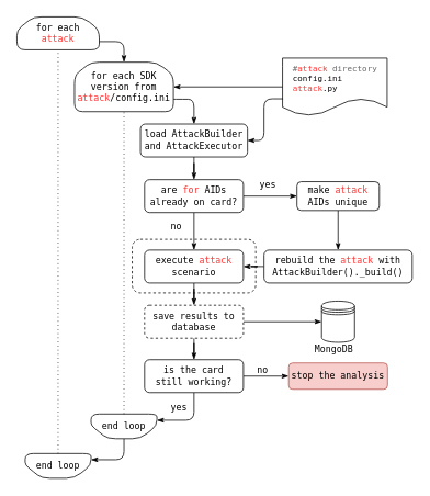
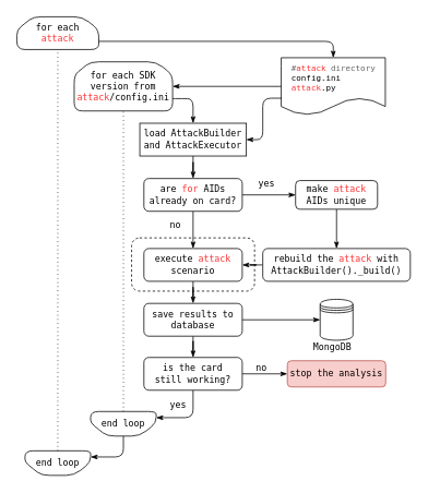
  <mxCell id="0" />
  <mxCell id="1" parent="0" />
  <mxCell id="2" value="" style="rounded=1;whiteSpace=wrap;html=1;shadow=0;strokeWidth=1;fillColor=none;fontFamily=monospace;fontSize=11;align=center;dashed=1;" parent="1" vertex="1"><mxGeometry x="160" y="290" width="150" height="65" as="geometry" /></mxCell>
  <mxCell id="3" style="edgeStyle=orthogonalEdgeStyle;rounded=0;orthogonalLoop=1;jettySize=auto;html=1;entryX=0.5;entryY=0;entryDx=0;entryDy=0;endArrow=classicThin;endFill=1;fontFamily=monospace;fontSize=11;" parent="1" source="4" target="7" edge="1"><mxGeometry relative="1" as="geometry" /></mxCell>
- <mxCell id="4" value="&lt;div style=&quot;font-size: 11px;&quot;&gt;load AttackBuilder&lt;/div&gt;&lt;div style=&quot;font-size: 11px;&quot;&gt;and AttackExecutor&lt;br style=&quot;font-size: 11px;&quot;&gt;&lt;/div&gt;" style="rounded=1;whiteSpace=wrap;html=1;shadow=0;strokeWidth=1;fontFamily=monospace;fontSize=11;align=center;" parent="1" vertex="1"><mxGeometry x="170" y="150" width="130" height="40" as="geometry" /></mxCell>
+ <mxCell id="4" value="&lt;div style=&quot;font-size: 11px;&quot;&gt;load AttackBuilder&lt;/div&gt;&lt;div style=&quot;font-size: 11px;&quot;&gt;and AttackExecutor&lt;br style=&quot;font-size: 11px;&quot;&gt;&lt;/div&gt;" style="whiteSpace=wrap;html=1;shadow=0;strokeWidth=1;fontFamily=monospace;fontSize=11;align=center;rounded=0;" parent="1" vertex="1"><mxGeometry x="170" y="150" width="130" height="40" as="geometry" /></mxCell>
  <mxCell id="5" style="edgeStyle=orthogonalEdgeStyle;rounded=0;orthogonalLoop=1;jettySize=auto;html=1;endArrow=classicThin;endFill=1;fontFamily=monospace;fontSize=11;" parent="1" source="7" target="17" edge="1"><mxGeometry relative="1" as="geometry" /></mxCell>
  <mxCell id="6" style="edgeStyle=orthogonalEdgeStyle;rounded=1;orthogonalLoop=1;jettySize=auto;html=1;entryX=0;entryY=0.5;entryDx=0;entryDy=0;endArrow=classicThin;endFill=1;fontFamily=monospace;fontSize=11;" parent="1" source="7" target="9" edge="1"><mxGeometry relative="1" as="geometry" /></mxCell>
  <mxCell id="7" value="are &lt;font style=&quot;font-size: 11px;&quot; color=&quot;#FF3333&quot;&gt;for&lt;/font&gt; AIDs already on card?" style="rounded=1;whiteSpace=wrap;html=1;shadow=0;strokeWidth=1;fontFamily=monospace;fontSize=11;align=center;flipV=0;" parent="1" vertex="1"><mxGeometry x="175" y="217.5" width="120" height="40" as="geometry" /></mxCell>
  <mxCell id="8" style="edgeStyle=orthogonalEdgeStyle;rounded=0;orthogonalLoop=1;jettySize=auto;html=1;endArrow=classicThin;endFill=1;fontFamily=monospace;fontSize=11;" parent="1" source="9" target="11" edge="1"><mxGeometry relative="1" as="geometry" /></mxCell>
  <mxCell id="9" value="&lt;div style=&quot;font-size: 11px;&quot;&gt;make &lt;font style=&quot;font-size: 11px;&quot; color=&quot;#FF3333&quot;&gt;attack&lt;/font&gt;&lt;/div&gt;&lt;div style=&quot;font-size: 11px;&quot;&gt;AIDs unique&lt;/div&gt;" style="rounded=1;whiteSpace=wrap;html=1;shadow=0;strokeWidth=1;fontFamily=monospace;fontSize=11;align=center;flipV=0;" parent="1" vertex="1"><mxGeometry x="360" y="220" width="100" height="35" as="geometry" /></mxCell>
  <mxCell id="10" style="edgeStyle=orthogonalEdgeStyle;rounded=1;orthogonalLoop=1;jettySize=auto;html=1;entryX=1;entryY=0.5;entryDx=0;entryDy=0;endArrow=classicThin;endFill=1;fontFamily=monospace;fontSize=11;" parent="1" source="11" target="17" edge="1"><mxGeometry relative="1" as="geometry" /></mxCell>
  <mxCell id="11" value="&lt;div style=&quot;font-size: 11px;&quot;&gt;rebuild the &lt;font style=&quot;font-size: 11px;&quot; color=&quot;#FF3333&quot;&gt;attack&lt;/font&gt; with AttackBuilder()._build()&lt;br style=&quot;font-size: 11px;&quot;&gt;&lt;/div&gt;" style="rounded=1;whiteSpace=wrap;html=1;shadow=0;strokeWidth=1;fontFamily=monospace;fontSize=11;align=center;" parent="1" vertex="1"><mxGeometry x="320" y="303" width="180" height="40" as="geometry" /></mxCell>
- <mxCell id="12" style="edgeStyle=orthogonalEdgeStyle;rounded=1;orthogonalLoop=1;jettySize=auto;html=1;entryX=0.5;entryY=0;entryDx=0;entryDy=0;endArrow=classicThin;endFill=1;fontFamily=monospace;fontSize=11;exitX=1;exitY=0.75;exitDx=0;exitDy=0;" parent="1" source="13" target="15" edge="1"><mxGeometry relative="1" as="geometry" /></mxCell>
+ <mxCell id="12" style="edgeStyle=orthogonalEdgeStyle;rounded=1;orthogonalLoop=1;jettySize=auto;html=1;endArrow=classicThin;endFill=1;fontFamily=monospace;fontSize=11;exitX=1;exitY=0.75;exitDx=0;exitDy=0;" parent="1" source="13" target="38" edge="1"><mxGeometry relative="1" as="geometry" /></mxCell>
  <mxCell id="13" value="for each &lt;font style=&quot;font-size: 11px;&quot; color=&quot;#FF3333&quot;&gt;attack&lt;/font&gt;" style="shape=loopLimit;whiteSpace=wrap;html=1;shadow=0;strokeWidth=1;fontFamily=monospace;fontSize=11;align=center;rounded=1;" parent="1" vertex="1"><mxGeometry x="20" width="100" height="40" as="geometry" y="20" /></mxCell>
  <mxCell id="14" style="edgeStyle=orthogonalEdgeStyle;rounded=1;orthogonalLoop=1;jettySize=auto;html=1;entryX=0.5;entryY=0;entryDx=0;entryDy=0;endArrow=classicThin;endFill=1;fontFamily=monospace;fontSize=11;exitX=0.991;exitY=0.749;exitDx=0;exitDy=0;exitPerimeter=0;" parent="1" source="15" target="4" edge="1"><mxGeometry relative="1" as="geometry"><mxPoint x="211" y="120" as="sourcePoint" /><Array as="points"><mxPoint x="211" y="120" /><mxPoint x="235" y="120" /></Array></mxGeometry></mxCell>
  <mxCell id="15" value="&lt;div style=&quot;font-size: 11px;&quot;&gt;for each SDK version from&lt;/div&gt;&lt;div style=&quot;font-size: 11px;&quot;&gt;&lt;font style=&quot;font-size: 11px;&quot; color=&quot;#FF3333&quot;&gt;attack&lt;/font&gt;/config.ini&lt;br style=&quot;font-size: 11px;&quot;&gt;&lt;/div&gt;" style="shape=loopLimit;whiteSpace=wrap;html=1;shadow=0;strokeWidth=1;fontFamily=monospace;fontSize=11;align=center;rounded=1;" parent="1" vertex="1"><mxGeometry x="90" y="75" width="120" height="60" as="geometry" /></mxCell>
  <mxCell id="16" style="edgeStyle=orthogonalEdgeStyle;rounded=0;orthogonalLoop=1;jettySize=auto;html=1;endArrow=classicThin;endFill=1;fontFamily=monospace;fontSize=11;" parent="1" source="17" target="27" edge="1"><mxGeometry relative="1" as="geometry" /></mxCell>
  <mxCell id="17" value="execute &lt;font style=&quot;font-size: 11px;&quot; color=&quot;#FF3333&quot;&gt;attack&lt;/font&gt; scenario" style="rounded=1;whiteSpace=wrap;html=1;shadow=0;strokeWidth=1;fontFamily=monospace;fontSize=11;align=center;" parent="1" vertex="1"><mxGeometry x="175" y="303" width="120" height="40" as="geometry" /></mxCell>
  <mxCell id="18" value="end loop" style="shape=loopLimit;whiteSpace=wrap;html=1;shadow=0;strokeWidth=1;fontFamily=monospace;fontSize=11;align=center;flipV=1;rounded=1;" parent="1" vertex="1"><mxGeometry x="30" y="550" width="80" height="30" as="geometry" /></mxCell>
  <mxCell id="19" style="edgeStyle=orthogonalEdgeStyle;rounded=1;orthogonalLoop=1;jettySize=auto;html=1;entryX=1;entryY=0.25;entryDx=0;entryDy=0;endArrow=classicThin;endFill=1;fontFamily=monospace;fontSize=11;" parent="1" source="20" target="18" edge="1"><mxGeometry relative="1" as="geometry" /></mxCell>
  <mxCell id="20" value="end loop" style="shape=loopLimit;whiteSpace=wrap;html=1;shadow=0;strokeWidth=1;fontFamily=monospace;fontSize=11;align=center;flipV=1;rounded=1;" parent="1" vertex="1"><mxGeometry x="110" y="502" width="80" height="30" as="geometry" /></mxCell>
  <mxCell id="21" value="" style="endArrow=none;dashed=1;html=1;fontFamily=monospace;fontSize=11;entryX=0.5;entryY=1;entryDx=0;entryDy=0;dashPattern=1 4;" parent="1" source="18" target="13" edge="1"><mxGeometry width="50" height="50" relative="1" as="geometry"><mxPoint x="140" y="560" as="sourcePoint" /><mxPoint x="190" y="510" as="targetPoint" /></mxGeometry></mxCell>
  <mxCell id="22" value="" style="endArrow=none;dashed=1;html=1;fontFamily=monospace;fontSize=11;entryX=0.5;entryY=1;entryDx=0;entryDy=0;exitX=0.5;exitY=0;exitDx=0;exitDy=0;dashPattern=1 4;" parent="1" source="20" target="15" edge="1"><mxGeometry width="50" height="50" relative="1" as="geometry"><mxPoint x="240" y="200" as="sourcePoint" /><mxPoint x="290" y="150" as="targetPoint" /></mxGeometry></mxCell>
  <mxCell id="23" value="yes" style="text;html=1;resizable=0;points=[];autosize=1;align=left;verticalAlign=top;spacingTop=-4;fontSize=11;fontFamily=monospace;" parent="1" vertex="1"><mxGeometry x="312.5" y="215" width="40" height="10" as="geometry" /></mxCell>
  <mxCell id="24" value="no" style="text;html=1;resizable=0;points=[];autosize=1;align=left;verticalAlign=top;spacingTop=-4;fontSize=11;fontFamily=monospace;" parent="1" vertex="1"><mxGeometry x="205" y="265.5" width="30" height="10" as="geometry" /></mxCell>
  <mxCell id="25" style="edgeStyle=orthogonalEdgeStyle;rounded=0;orthogonalLoop=1;jettySize=auto;html=1;endArrow=classicThin;endFill=1;fontFamily=monospace;fontSize=11;" parent="1" source="27" target="32" edge="1"><mxGeometry relative="1" as="geometry" /></mxCell>
  <mxCell id="26" style="edgeStyle=orthogonalEdgeStyle;rounded=0;orthogonalLoop=1;jettySize=auto;html=1;endArrow=classicThin;endFill=1;fontFamily=monospace;fontSize=11;" parent="1" source="27" target="28" edge="1"><mxGeometry relative="1" as="geometry" /></mxCell>
- <mxCell id="27" value="save results to database" style="rounded=1;whiteSpace=wrap;html=1;shadow=0;strokeWidth=1;fontFamily=monospace;fontSize=11;align=center;dashed=1;" parent="1" vertex="1"><mxGeometry x="175" y="370" width="120" height="40" as="geometry" /></mxCell>
+ <mxCell id="27" value="save results to database" style="rounded=1;whiteSpace=wrap;html=1;shadow=0;strokeWidth=1;fontFamily=monospace;fontSize=11;align=center;" parent="1" vertex="1"><mxGeometry x="175" y="370" width="120" height="40" as="geometry" /></mxCell>
  <mxCell id="28" value="" style="shape=datastore;whiteSpace=wrap;html=1;shadow=0;strokeWidth=1;fontFamily=monospace;fontSize=11;align=center;" parent="1" vertex="1"><mxGeometry x="390" y="365" width="40" height="50" as="geometry" /></mxCell>
  <mxCell id="29" value="&lt;div style=&quot;font-size: 11px;&quot;&gt;MongoDB&lt;/div&gt;" style="text;html=1;resizable=0;points=[];autosize=1;align=left;verticalAlign=top;spacingTop=-4;fontSize=11;fontFamily=monospace;" parent="1" vertex="1"><mxGeometry x="380" y="415" width="60" height="10" as="geometry" /></mxCell>
  <mxCell id="30" style="edgeStyle=orthogonalEdgeStyle;rounded=0;orthogonalLoop=1;jettySize=auto;html=1;entryX=0;entryY=0.5;entryDx=0;entryDy=0;endArrow=classicThin;endFill=1;fontFamily=monospace;fontSize=11;" parent="1" source="32" target="33" edge="1"><mxGeometry relative="1" as="geometry" /></mxCell>
  <mxCell id="31" style="edgeStyle=orthogonalEdgeStyle;rounded=1;orthogonalLoop=1;jettySize=auto;html=1;entryX=1;entryY=0.25;entryDx=0;entryDy=0;endArrow=classicThin;endFill=1;fontFamily=monospace;fontSize=11;" parent="1" source="32" target="20" edge="1"><mxGeometry relative="1" as="geometry" /></mxCell>
  <mxCell id="32" value="&lt;div style=&quot;font-size: 11px;&quot;&gt;is the card&lt;/div&gt;&lt;div style=&quot;font-size: 11px;&quot;&gt;still working?&lt;br style=&quot;font-size: 11px;&quot;&gt;&lt;/div&gt;" style="rounded=1;whiteSpace=wrap;html=1;shadow=0;strokeWidth=1;fontFamily=monospace;fontSize=11;align=center;" parent="1" vertex="1"><mxGeometry x="175" y="436" width="120" height="40" as="geometry" /></mxCell>
  <mxCell id="33" value="stop the analysis" style="rounded=1;whiteSpace=wrap;html=1;shadow=0;strokeWidth=1;fontFamily=monospace;fontSize=11;align=center;fillColor=#f8cecc;strokeColor=#b85450;" parent="1" vertex="1"><mxGeometry x="350" y="440" width="120" height="32" as="geometry" /></mxCell>
  <mxCell id="34" value="no" style="text;html=1;resizable=0;points=[];autosize=1;align=left;verticalAlign=top;spacingTop=-4;fontSize=11;fontFamily=monospace;" parent="1" vertex="1"><mxGeometry x="310" y="440" width="30" height="10" as="geometry" /></mxCell>
  <mxCell id="35" value="&lt;div style=&quot;font-size: 11px;&quot;&gt;yes&lt;/div&gt;" style="text;html=1;resizable=0;points=[];autosize=1;align=left;verticalAlign=top;spacingTop=-4;fontSize=11;fontFamily=monospace;" parent="1" vertex="1"><mxGeometry x="205" y="485" width="30" height="10" as="geometry" /></mxCell>
  <mxCell id="36" style="edgeStyle=orthogonalEdgeStyle;rounded=1;orthogonalLoop=1;jettySize=auto;html=1;endArrow=classicThin;endFill=1;fontFamily=monospace;fontSize=11;" parent="1" source="38" target="15" edge="1"><mxGeometry relative="1" as="geometry" /></mxCell>
  <mxCell id="37" style="edgeStyle=orthogonalEdgeStyle;rounded=1;orthogonalLoop=1;jettySize=auto;html=1;endArrow=classicThin;endFill=1;fontFamily=monospace;fontSize=11;exitX=0.005;exitY=0.706;exitDx=0;exitDy=0;exitPerimeter=0;entryX=1;entryY=0.5;entryDx=0;entryDy=0;" parent="1" source="38" target="4" edge="1"><mxGeometry relative="1" as="geometry"><mxPoint x="340" y="120" as="sourcePoint" /><mxPoint x="300" y="174" as="targetPoint" /><Array as="points"><mxPoint x="320" y="119" /><mxPoint x="320" y="170" /></Array></mxGeometry></mxCell>
  <mxCell id="38" value="&lt;div style=&quot;font-size: 10px&quot; align=&quot;left&quot;&gt;&lt;font style=&quot;font-size: 10px&quot; color=&quot;#666666&quot;&gt;#&lt;font color=&quot;#FF3333&quot;&gt;attack&lt;/font&gt; directory&lt;/font&gt;&lt;/div&gt;&lt;div style=&quot;font-size: 10px&quot; align=&quot;left&quot;&gt;&lt;font style=&quot;font-size: 10px&quot;&gt;config.ini&lt;/font&gt;&lt;/div&gt;&lt;div style=&quot;font-size: 10px&quot; align=&quot;left&quot;&gt;&lt;font style=&quot;font-size: 10px&quot; color=&quot;#FF3333&quot;&gt;attack&lt;/font&gt;&lt;font style=&quot;font-size: 10px&quot;&gt;.py&lt;br&gt;&lt;/font&gt;&lt;/div&gt;" style="shape=document;whiteSpace=wrap;html=1;boundedLbl=1;rounded=1;shadow=0;strokeWidth=1;fillColor=none;fontFamily=monospace;fontSize=11;align=center;" parent="1" vertex="1"><mxGeometry x="342.5" y="70" width="127" height="70" as="geometry" /></mxCell>
